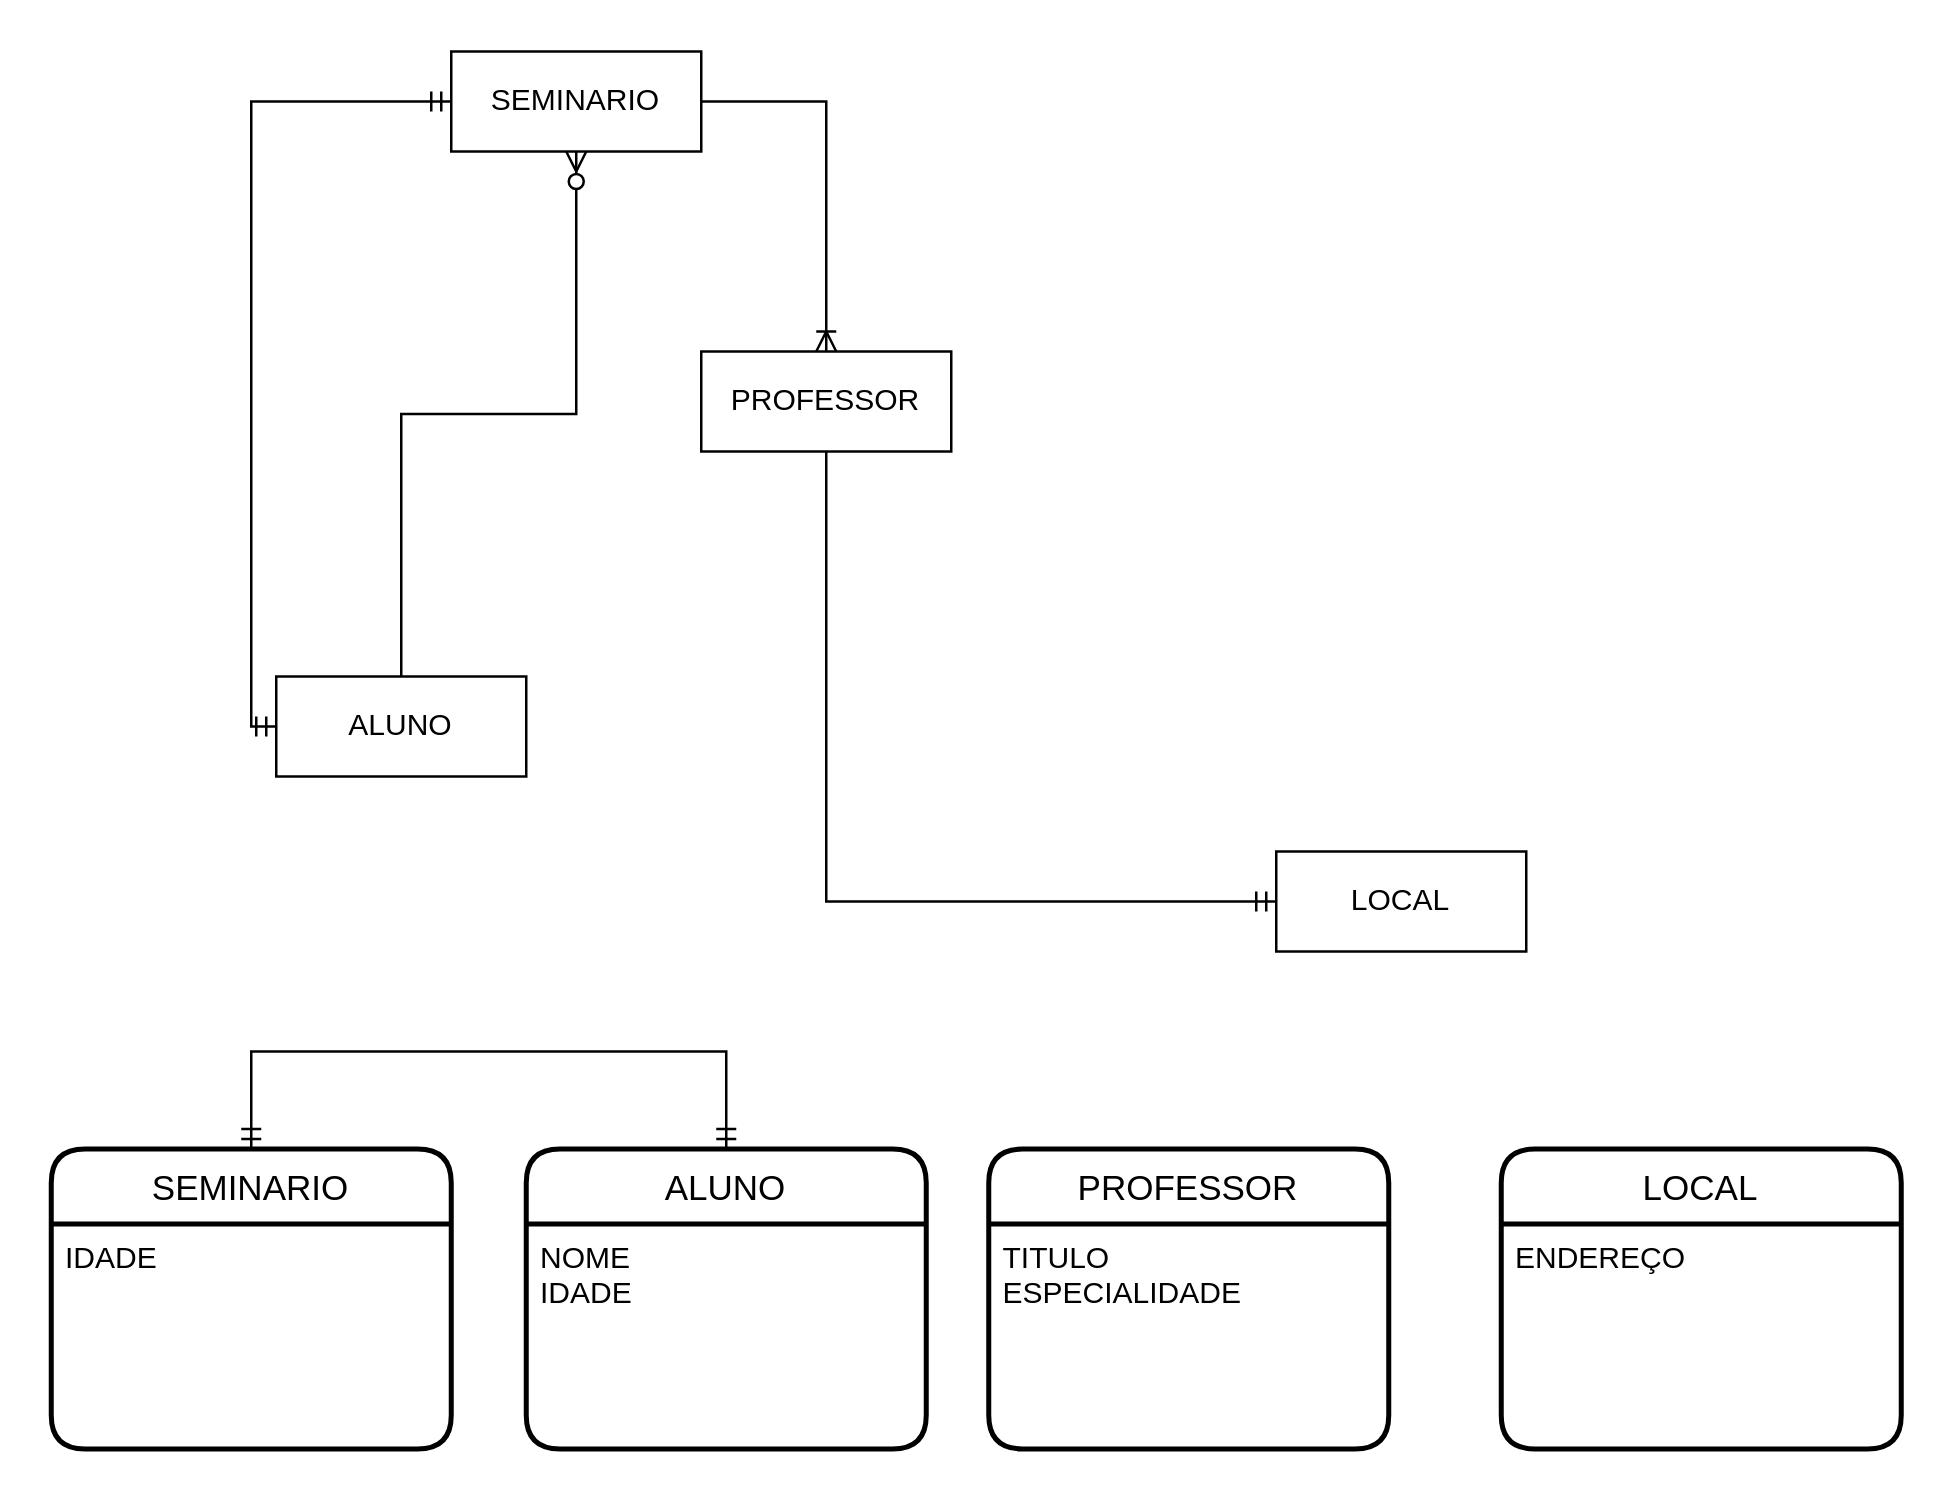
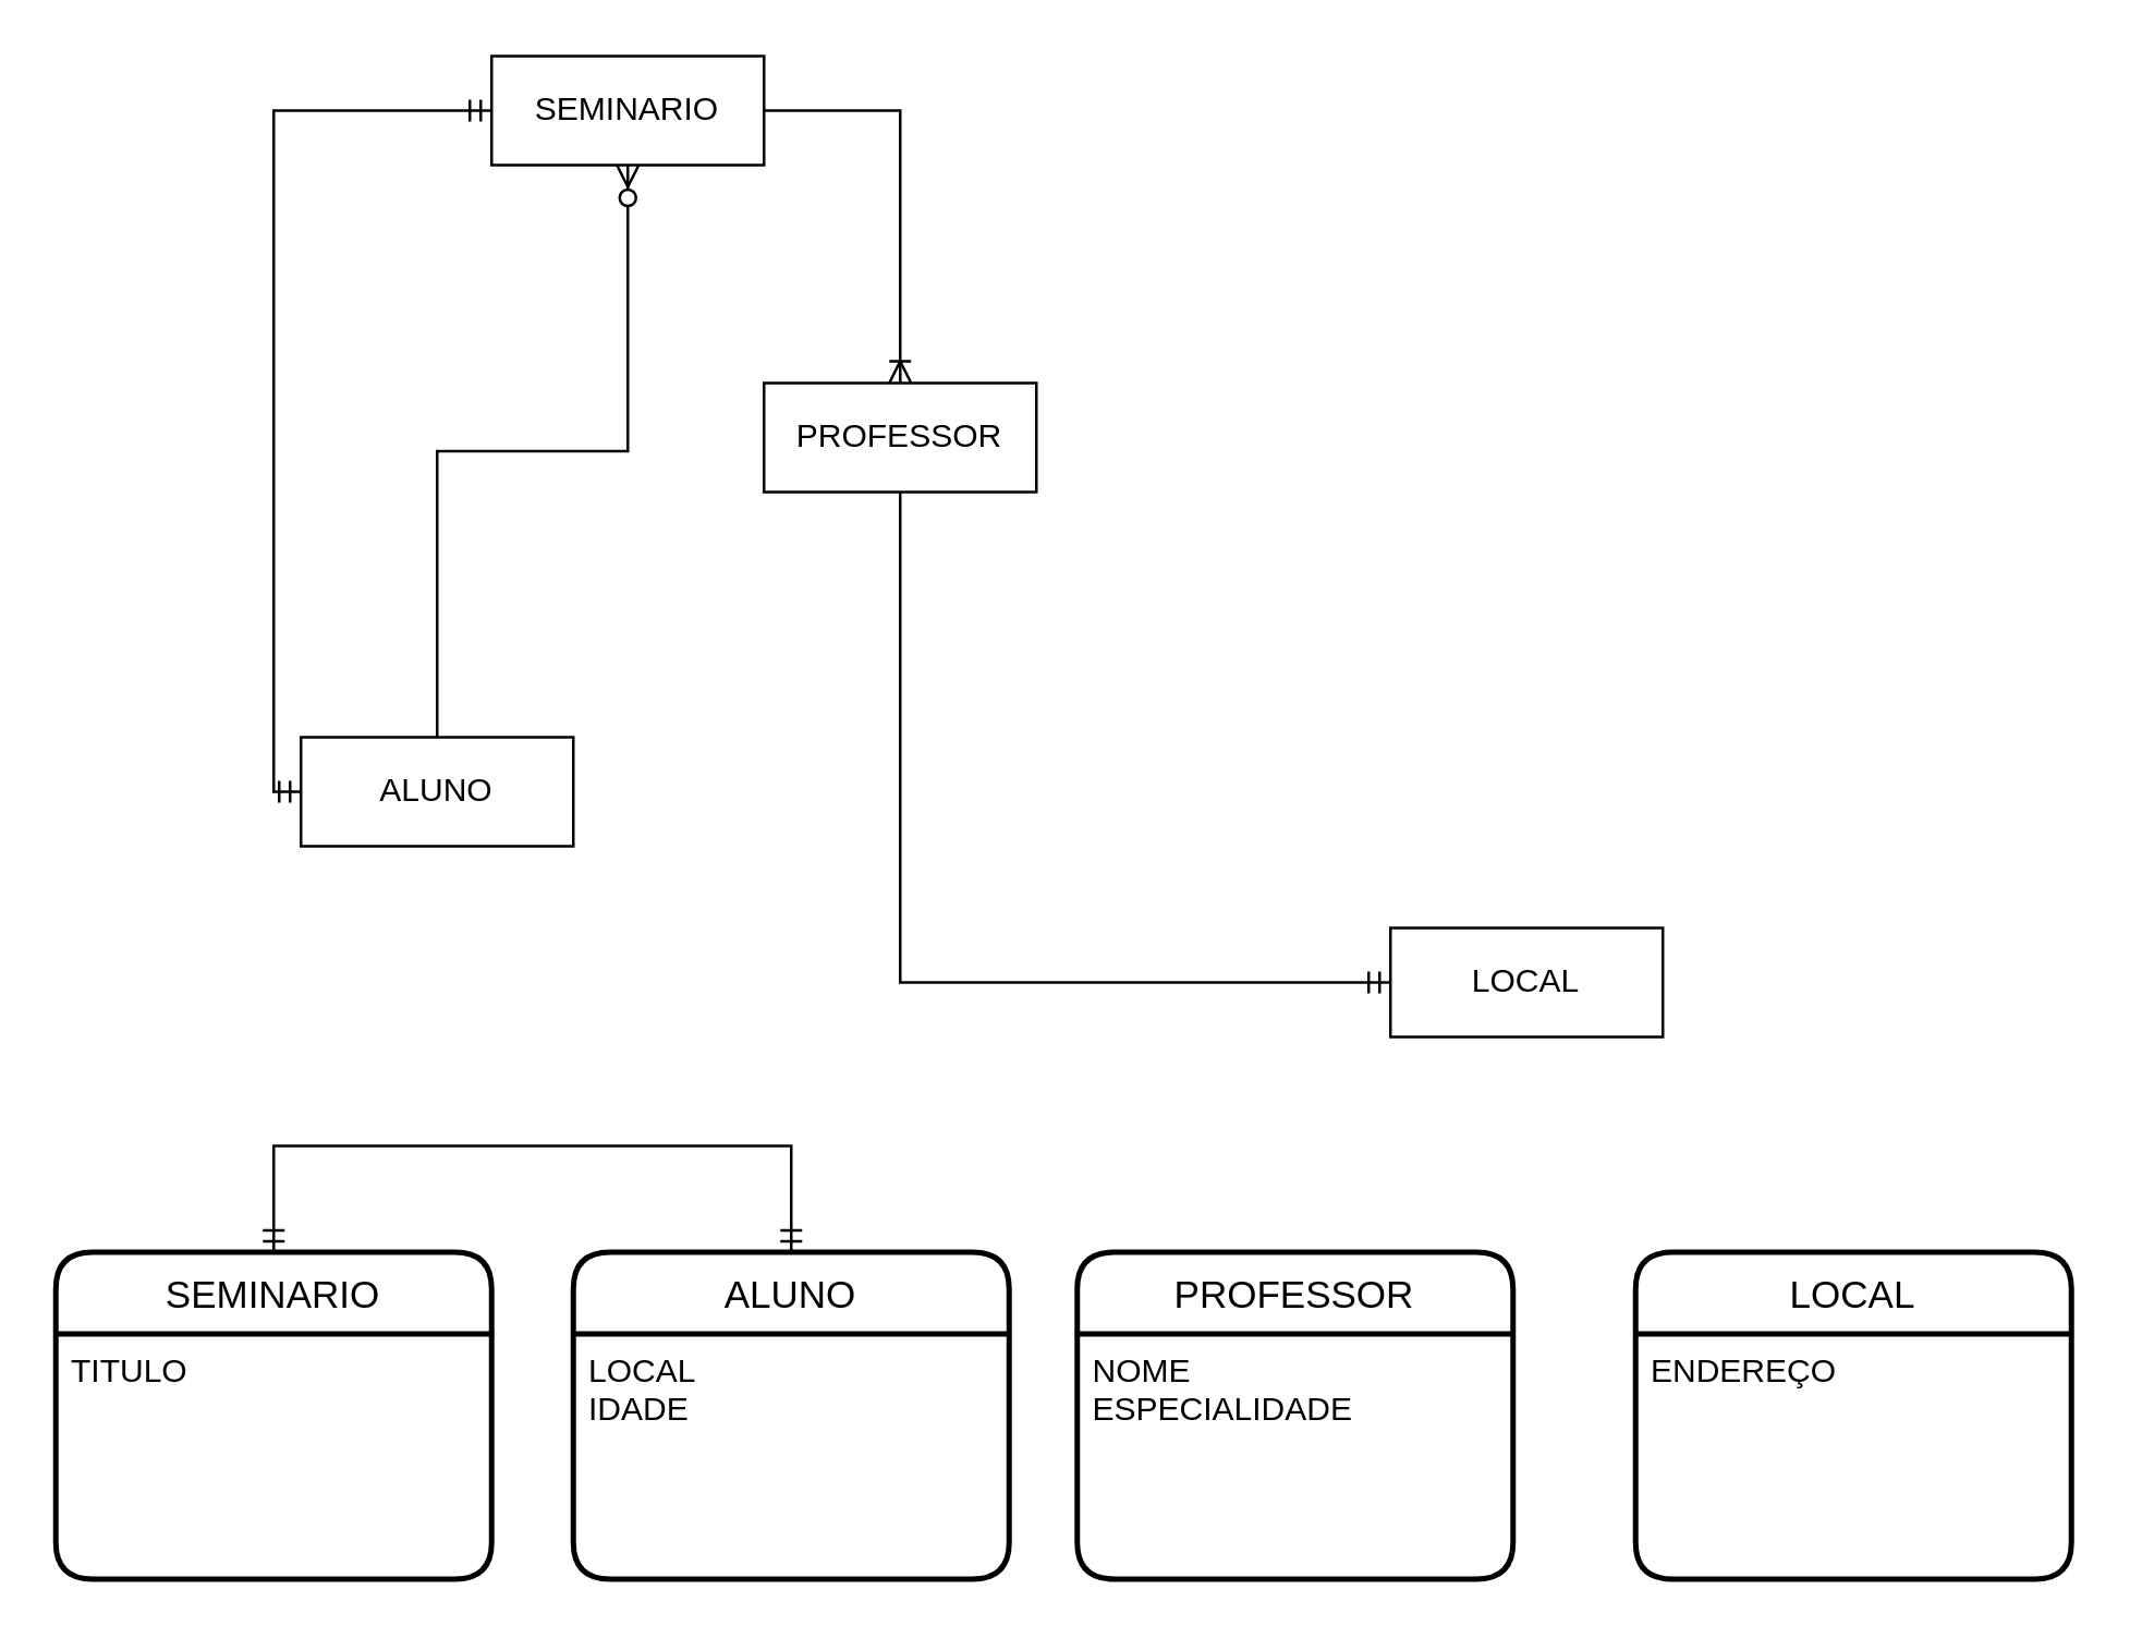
  <mxCell id="0" />
  <mxCell id="1" parent="0" />
  <mxCell id="2" value="PROFESSOR" style="whiteSpace=wrap;html=1;align=center;" vertex="1" parent="1"><mxGeometry x="280" y="140" width="100" height="40" as="geometry" /></mxCell>
  <mxCell id="3" value="ALUNO" style="whiteSpace=wrap;html=1;align=center;" vertex="1" parent="1"><mxGeometry x="110" y="270" width="100" height="40" as="geometry" /></mxCell>
  <mxCell id="4" value="SEMINARIO" style="whiteSpace=wrap;html=1;align=center;" vertex="1" parent="1"><mxGeometry x="180" y="20" width="100" height="40" as="geometry" /></mxCell>
  <mxCell id="5" value="LOCAL" style="whiteSpace=wrap;html=1;align=center;" vertex="1" parent="1"><mxGeometry x="510" y="340" width="100" height="40" as="geometry" /></mxCell>
  <mxCell id="6" value="" style="edgeStyle=orthogonalEdgeStyle;fontSize=12;html=1;endArrow=ERzeroToMany;endFill=1;rounded=0;exitX=0.5;exitY=0;exitDx=0;exitDy=0;entryX=0.5;entryY=1;entryDx=0;entryDy=0;" edge="1" parent="1" source="3" target="4"><mxGeometry width="100" height="100" relative="1" as="geometry"><mxPoint x="420" y="310" as="sourcePoint" /><mxPoint x="210" y="120" as="targetPoint" /></mxGeometry></mxCell>
  <mxCell id="7" value="" style="edgeStyle=orthogonalEdgeStyle;fontSize=12;html=1;endArrow=ERmandOne;startArrow=ERmandOne;rounded=0;entryX=0;entryY=0.5;entryDx=0;entryDy=0;exitX=0;exitY=0.5;exitDx=0;exitDy=0;" edge="1" parent="1" source="4" target="3"><mxGeometry width="100" height="100" relative="1" as="geometry"><mxPoint x="260" y="240" as="sourcePoint" /><mxPoint x="-140" y="50" as="targetPoint" /></mxGeometry></mxCell>
  <mxCell id="8" value="" style="edgeStyle=orthogonalEdgeStyle;fontSize=12;html=1;endArrow=ERoneToMany;rounded=0;entryX=0.5;entryY=0;entryDx=0;entryDy=0;exitX=1;exitY=0.5;exitDx=0;exitDy=0;" edge="1" parent="1" source="4" target="2"><mxGeometry width="100" height="100" relative="1" as="geometry"><mxPoint x="340" y="360" as="sourcePoint" /><mxPoint x="440" y="260" as="targetPoint" /></mxGeometry></mxCell>
  <mxCell id="9" value="" style="edgeStyle=orthogonalEdgeStyle;fontSize=12;html=1;endArrow=ERmandOne;rounded=0;entryX=0;entryY=0.5;entryDx=0;entryDy=0;exitX=0.5;exitY=1;exitDx=0;exitDy=0;" edge="1" parent="1" source="2" target="5"><mxGeometry width="100" height="100" relative="1" as="geometry"><mxPoint x="340" y="360" as="sourcePoint" /><mxPoint x="440" y="260" as="targetPoint" /></mxGeometry></mxCell>
  <mxCell id="10" value="SEMINARIO" style="swimlane;childLayout=stackLayout;horizontal=1;startSize=30;horizontalStack=0;rounded=1;fontSize=14;fontStyle=0;strokeWidth=2;resizeParent=0;resizeLast=1;shadow=0;dashed=0;align=center;" vertex="1" parent="1"><mxGeometry x="20" y="459" width="160" height="120" as="geometry" /></mxCell>
- <mxCell id="11" value="IDADE" style="align=left;strokeColor=none;fillColor=none;spacingLeft=4;fontSize=12;verticalAlign=top;resizable=0;rotatable=0;part=1;" vertex="1" parent="10"><mxGeometry y="30" width="160" height="90" as="geometry" /></mxCell>
+ <mxCell id="11" value="TITULO" style="align=left;strokeColor=none;fillColor=none;spacingLeft=4;fontSize=12;verticalAlign=top;resizable=0;rotatable=0;part=1;" vertex="1" parent="10"><mxGeometry y="30" width="160" height="90" as="geometry" /></mxCell>
  <mxCell id="12" value="ALUNO" style="swimlane;childLayout=stackLayout;horizontal=1;startSize=30;horizontalStack=0;rounded=1;fontSize=14;fontStyle=0;strokeWidth=2;resizeParent=0;resizeLast=1;shadow=0;dashed=0;align=center;" vertex="1" parent="1"><mxGeometry x="210" y="459" width="160" height="120" as="geometry" /></mxCell>
- <mxCell id="13" value="NOME&#10;IDADE" style="align=left;strokeColor=none;fillColor=none;spacingLeft=4;fontSize=12;verticalAlign=top;resizable=0;rotatable=0;part=1;" vertex="1" parent="12"><mxGeometry y="30" width="160" height="90" as="geometry" /></mxCell>
+ <mxCell id="13" value="LOCAL&#10;IDADE" style="align=left;strokeColor=none;fillColor=none;spacingLeft=4;fontSize=12;verticalAlign=top;resizable=0;rotatable=0;part=1;" vertex="1" parent="12"><mxGeometry y="30" width="160" height="90" as="geometry" /></mxCell>
  <mxCell id="14" value="PROFESSOR" style="swimlane;childLayout=stackLayout;horizontal=1;startSize=30;horizontalStack=0;rounded=1;fontSize=14;fontStyle=0;strokeWidth=2;resizeParent=0;resizeLast=1;shadow=0;dashed=0;align=center;" vertex="1" parent="1"><mxGeometry x="395" y="459" width="160" height="120" as="geometry" /></mxCell>
- <mxCell id="15" value="TITULO&#10;ESPECIALIDADE" style="align=left;strokeColor=none;fillColor=none;spacingLeft=4;fontSize=12;verticalAlign=top;resizable=0;rotatable=0;part=1;" vertex="1" parent="14"><mxGeometry y="30" width="160" height="90" as="geometry" /></mxCell>
+ <mxCell id="15" value="NOME&#10;ESPECIALIDADE" style="align=left;strokeColor=none;fillColor=none;spacingLeft=4;fontSize=12;verticalAlign=top;resizable=0;rotatable=0;part=1;" vertex="1" parent="14"><mxGeometry y="30" width="160" height="90" as="geometry" /></mxCell>
  <mxCell id="16" value="LOCAL" style="swimlane;childLayout=stackLayout;horizontal=1;startSize=30;horizontalStack=0;rounded=1;fontSize=14;fontStyle=0;strokeWidth=2;resizeParent=0;resizeLast=1;shadow=0;dashed=0;align=center;" vertex="1" parent="1"><mxGeometry x="600" y="459" width="160" height="120" as="geometry"><mxRectangle x="630" y="559" width="90" height="30" as="alternateBounds" /></mxGeometry></mxCell>
  <mxCell id="17" value="ENDEREÇO" style="align=left;strokeColor=none;fillColor=none;spacingLeft=4;fontSize=12;verticalAlign=top;resizable=0;rotatable=0;part=1;" vertex="1" parent="16"><mxGeometry y="30" width="160" height="90" as="geometry" /></mxCell>
  <mxCell id="18" value="" style="edgeStyle=orthogonalEdgeStyle;fontSize=12;html=1;endArrow=ERmandOne;startArrow=ERmandOne;rounded=0;exitX=0.5;exitY=0;exitDx=0;exitDy=0;entryX=0.5;entryY=0;entryDx=0;entryDy=0;" edge="1" parent="1" source="10" target="12"><mxGeometry width="100" height="100" relative="1" as="geometry"><mxPoint x="160" y="440" as="sourcePoint" /><mxPoint x="260" y="340" as="targetPoint" /><Array as="points"><mxPoint x="100" y="420" /><mxPoint x="290" y="420" /></Array></mxGeometry></mxCell>
